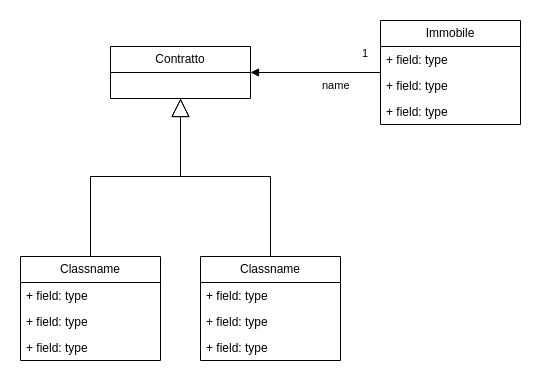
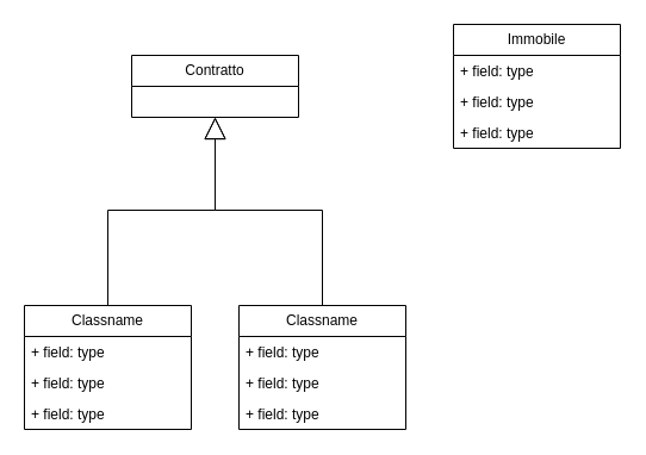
  <mxCell id="0" />
  <mxCell id="1" parent="0" />
  <mxCell id="2" value="Contratto" style="swimlane;fontStyle=0;childLayout=stackLayout;horizontal=1;startSize=26;fillColor=none;horizontalStack=0;resizeParent=1;resizeParentMax=0;resizeLast=0;collapsible=1;marginBottom=0;whiteSpace=wrap;html=1;" vertex="1" parent="1"><mxGeometry x="110" y="46" width="140" height="52" as="geometry" /></mxCell>
  <mxCell id="3" value="Classname" style="swimlane;fontStyle=0;childLayout=stackLayout;horizontal=1;startSize=26;fillColor=none;horizontalStack=0;resizeParent=1;resizeParentMax=0;resizeLast=0;collapsible=1;marginBottom=0;whiteSpace=wrap;html=1;" vertex="1" parent="1"><mxGeometry y="256" width="140" height="104" as="geometry" x="20" /></mxCell>
  <mxCell id="4" value="+ field: type" style="text;strokeColor=none;fillColor=none;align=left;verticalAlign=top;spacingLeft=4;spacingRight=4;overflow=hidden;rotatable=0;points=[[0,0.5],[1,0.5]];portConstraint=eastwest;whiteSpace=wrap;html=1;" vertex="1" parent="3"><mxGeometry y="26" width="140" height="26" as="geometry" /></mxCell>
  <mxCell id="5" value="+ field: type" style="text;strokeColor=none;fillColor=none;align=left;verticalAlign=top;spacingLeft=4;spacingRight=4;overflow=hidden;rotatable=0;points=[[0,0.5],[1,0.5]];portConstraint=eastwest;whiteSpace=wrap;html=1;" vertex="1" parent="3"><mxGeometry y="52" width="140" height="26" as="geometry" /></mxCell>
  <mxCell id="6" value="+ field: type" style="text;strokeColor=none;fillColor=none;align=left;verticalAlign=top;spacingLeft=4;spacingRight=4;overflow=hidden;rotatable=0;points=[[0,0.5],[1,0.5]];portConstraint=eastwest;whiteSpace=wrap;html=1;" vertex="1" parent="3"><mxGeometry y="78" width="140" height="26" as="geometry" /></mxCell>
  <mxCell id="7" value="Classname" style="swimlane;fontStyle=0;childLayout=stackLayout;horizontal=1;startSize=26;fillColor=none;horizontalStack=0;resizeParent=1;resizeParentMax=0;resizeLast=0;collapsible=1;marginBottom=0;whiteSpace=wrap;html=1;" vertex="1" parent="1"><mxGeometry x="200" y="256" width="140" height="104" as="geometry" /></mxCell>
  <mxCell id="8" value="+ field: type" style="text;strokeColor=none;fillColor=none;align=left;verticalAlign=top;spacingLeft=4;spacingRight=4;overflow=hidden;rotatable=0;points=[[0,0.5],[1,0.5]];portConstraint=eastwest;whiteSpace=wrap;html=1;" vertex="1" parent="7"><mxGeometry y="26" width="140" height="26" as="geometry" /></mxCell>
  <mxCell id="9" value="+ field: type" style="text;strokeColor=none;fillColor=none;align=left;verticalAlign=top;spacingLeft=4;spacingRight=4;overflow=hidden;rotatable=0;points=[[0,0.5],[1,0.5]];portConstraint=eastwest;whiteSpace=wrap;html=1;" vertex="1" parent="7"><mxGeometry y="52" width="140" height="26" as="geometry" /></mxCell>
  <mxCell id="10" value="+ field: type" style="text;strokeColor=none;fillColor=none;align=left;verticalAlign=top;spacingLeft=4;spacingRight=4;overflow=hidden;rotatable=0;points=[[0,0.5],[1,0.5]];portConstraint=eastwest;whiteSpace=wrap;html=1;" vertex="1" parent="7"><mxGeometry y="78" width="140" height="26" as="geometry" /></mxCell>
  <mxCell id="11" value="Immobile" style="swimlane;fontStyle=0;childLayout=stackLayout;horizontal=1;startSize=26;fillColor=none;horizontalStack=0;resizeParent=1;resizeParentMax=0;resizeLast=0;collapsible=1;marginBottom=0;whiteSpace=wrap;html=1;" vertex="1" parent="1"><mxGeometry x="380" y="20" width="140" height="104" as="geometry" /></mxCell>
  <mxCell id="12" value="+ field: type" style="text;strokeColor=none;fillColor=none;align=left;verticalAlign=top;spacingLeft=4;spacingRight=4;overflow=hidden;rotatable=0;points=[[0,0.5],[1,0.5]];portConstraint=eastwest;whiteSpace=wrap;html=1;" vertex="1" parent="11"><mxGeometry y="26" width="140" height="26" as="geometry" /></mxCell>
  <mxCell id="13" value="+ field: type" style="text;strokeColor=none;fillColor=none;align=left;verticalAlign=top;spacingLeft=4;spacingRight=4;overflow=hidden;rotatable=0;points=[[0,0.5],[1,0.5]];portConstraint=eastwest;whiteSpace=wrap;html=1;" vertex="1" parent="11"><mxGeometry y="52" width="140" height="26" as="geometry" /></mxCell>
  <mxCell id="14" value="+ field: type" style="text;strokeColor=none;fillColor=none;align=left;verticalAlign=top;spacingLeft=4;spacingRight=4;overflow=hidden;rotatable=0;points=[[0,0.5],[1,0.5]];portConstraint=eastwest;whiteSpace=wrap;html=1;" vertex="1" parent="11"><mxGeometry y="78" width="140" height="26" as="geometry" /></mxCell>
  <mxCell id="15" value="" style="endArrow=block;endSize=16;endFill=0;html=1;rounded=0;exitX=0.5;exitY=0;exitDx=0;exitDy=0;entryX=0.5;entryY=1;entryDx=0;entryDy=0;" edge="1" parent="1" source="3" target="2"><mxGeometry width="160" relative="1" as="geometry"><mxPoint x="310" y="76" as="sourcePoint" /><mxPoint x="180" y="96" as="targetPoint" /><Array as="points"><mxPoint x="90" y="176" /><mxPoint x="180" y="176" /></Array></mxGeometry></mxCell>
  <mxCell id="16" value="" style="endArrow=block;endSize=16;endFill=0;html=1;rounded=0;exitX=0.5;exitY=0;exitDx=0;exitDy=0;" edge="1" parent="1" source="7"><mxGeometry x="-0.235" y="-40" width="160" relative="1" as="geometry"><mxPoint x="354" y="146" as="sourcePoint" /><mxPoint x="180" y="98" as="targetPoint" /><Array as="points"><mxPoint x="270" y="176" /><mxPoint x="180" y="176" /></Array><mxPoint as="offset" /></mxGeometry></mxCell>
- <mxCell id="17" value="name" style="endArrow=block;endFill=1;html=1;edgeStyle=orthogonalEdgeStyle;align=left;verticalAlign=top;rounded=0;entryX=1;entryY=0.5;entryDx=0;entryDy=0;exitX=0;exitY=0.5;exitDx=0;exitDy=0;" edge="1" parent="1" source="11" target="2"><mxGeometry x="-0.077" relative="1" as="geometry"><mxPoint x="330" y="96" as="sourcePoint" /><mxPoint x="480" y="126" as="targetPoint" /><mxPoint as="offset" /></mxGeometry></mxCell>
- <mxCell id="18" value="1" style="edgeLabel;resizable=0;html=1;align=left;verticalAlign=bottom;" connectable="0" vertex="1" parent="17"><mxGeometry x="-1" relative="1" as="geometry"><mxPoint x="-20" y="-11" as="offset" /></mxGeometry></mxCell>
